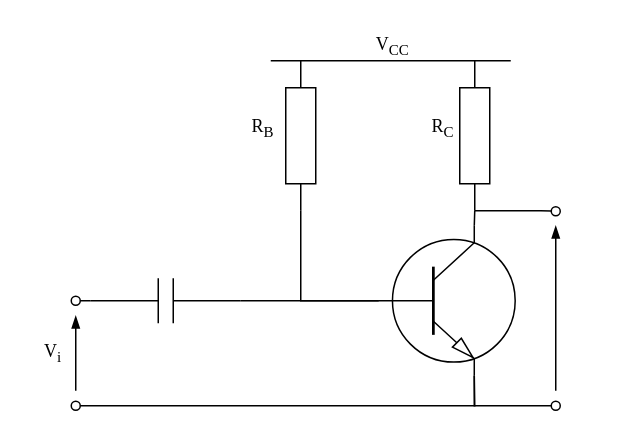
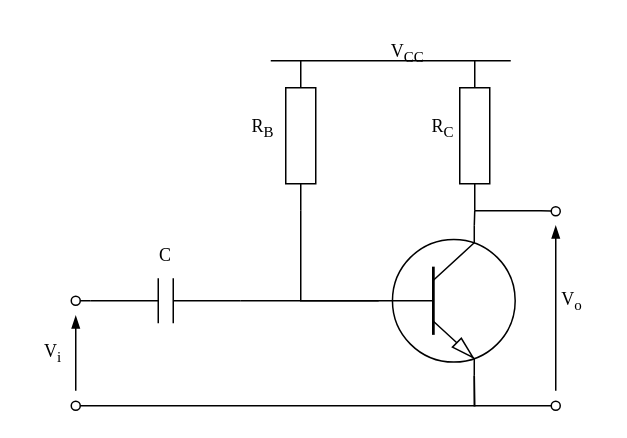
  <mxCell id="0" />
  <mxCell id="1" parent="0" />
  <mxCell id="2" style="edgeStyle=orthogonalEdgeStyle;rounded=0;orthogonalLoop=1;jettySize=auto;html=1;exitX=0.7;exitY=1;exitDx=0;exitDy=0;exitPerimeter=0;endArrow=oval;endFill=0;" edge="1" parent="1" source="3"><mxGeometry relative="1" as="geometry"><mxPoint x="370" y="270" as="targetPoint" /><Array as="points"><mxPoint x="316" y="270" /></Array></mxGeometry></mxCell>
  <mxCell id="3" value="" style="verticalLabelPosition=bottom;shadow=0;dashed=0;align=center;html=1;verticalAlign=top;shape=mxgraph.electrical.transistors.npn_transistor_1;fillColor=default;" vertex="1" parent="1"><mxGeometry x="250" y="150" width="95" height="100" as="geometry" /></mxCell>
  <mxCell id="4" style="edgeStyle=orthogonalEdgeStyle;rounded=0;orthogonalLoop=1;jettySize=auto;html=1;exitX=1;exitY=0.5;exitDx=0;exitDy=0;exitPerimeter=0;entryX=0.7;entryY=0;entryDx=0;entryDy=0;entryPerimeter=0;endArrow=none;endFill=0;" edge="1" parent="1" source="6" target="3"><mxGeometry relative="1" as="geometry" /></mxCell>
  <mxCell id="5" style="edgeStyle=orthogonalEdgeStyle;rounded=0;orthogonalLoop=1;jettySize=auto;html=1;exitX=1;exitY=0.5;exitDx=0;exitDy=0;exitPerimeter=0;endArrow=oval;endFill=0;" edge="1" parent="1" source="6"><mxGeometry relative="1" as="geometry"><mxPoint x="370" y="140.286" as="targetPoint" /><Array as="points"><mxPoint x="360" y="140" /><mxPoint x="360" y="140" /></Array></mxGeometry></mxCell>
  <mxCell id="6" value="" style="pointerEvents=1;verticalLabelPosition=bottom;shadow=0;dashed=0;align=center;html=1;verticalAlign=top;shape=mxgraph.electrical.resistors.resistor_1;rotation=90;" vertex="1" parent="1"><mxGeometry x="266" y="80" width="100" height="20" as="geometry" /></mxCell>
  <mxCell id="7" style="edgeStyle=orthogonalEdgeStyle;rounded=0;orthogonalLoop=1;jettySize=auto;html=1;exitX=1;exitY=0.5;exitDx=0;exitDy=0;exitPerimeter=0;entryX=0;entryY=0.5;entryDx=0;entryDy=0;entryPerimeter=0;endArrow=none;endFill=0;" edge="1" parent="1" source="8" target="3"><mxGeometry relative="1" as="geometry" /></mxCell>
  <mxCell id="8" value="" style="pointerEvents=1;verticalLabelPosition=bottom;shadow=0;dashed=0;align=center;html=1;verticalAlign=top;shape=mxgraph.electrical.resistors.resistor_1;rotation=90;" vertex="1" parent="1"><mxGeometry x="150" y="80" width="100" height="20" as="geometry" /></mxCell>
  <mxCell id="9" style="edgeStyle=orthogonalEdgeStyle;rounded=0;orthogonalLoop=1;jettySize=auto;html=1;exitX=1;exitY=0.5;exitDx=0;exitDy=0;exitPerimeter=0;entryX=0;entryY=0.5;entryDx=0;entryDy=0;entryPerimeter=0;endArrow=none;endFill=0;" edge="1" parent="1" source="11" target="3"><mxGeometry relative="1" as="geometry" /></mxCell>
  <mxCell id="10" style="edgeStyle=orthogonalEdgeStyle;rounded=0;orthogonalLoop=1;jettySize=auto;html=1;exitX=0;exitY=0.5;exitDx=0;exitDy=0;exitPerimeter=0;endArrow=oval;endFill=0;" edge="1" parent="1" source="11"><mxGeometry relative="1" as="geometry"><mxPoint x="50" y="200.286" as="targetPoint" /></mxGeometry></mxCell>
  <mxCell id="11" value="" style="pointerEvents=1;verticalLabelPosition=bottom;shadow=0;dashed=0;align=center;html=1;verticalAlign=top;shape=mxgraph.electrical.capacitors.capacitor_1;" vertex="1" parent="1"><mxGeometry x="60" y="185" width="100" height="30" as="geometry" /></mxCell>
  <mxCell id="12" value="" style="endArrow=oval;html=1;rounded=0;exitX=0.7;exitY=1;exitDx=0;exitDy=0;exitPerimeter=0;endFill=0;" edge="1" parent="1" source="3"><mxGeometry width="50" height="50" relative="1" as="geometry"><mxPoint x="410" y="180" as="sourcePoint" /><mxPoint x="50" y="270" as="targetPoint" /><Array as="points"><mxPoint x="316" y="270" /></Array></mxGeometry></mxCell>
  <mxCell id="13" value="" style="endArrow=blockThin;html=1;rounded=0;endFill=1;" edge="1" parent="1"><mxGeometry width="50" height="50" relative="1" as="geometry"><mxPoint x="370" y="260" as="sourcePoint" /><mxPoint x="370" y="150" as="targetPoint" /></mxGeometry></mxCell>
  <mxCell id="14" value="" style="endArrow=blockThin;html=1;rounded=0;endFill=1;" edge="1" parent="1"><mxGeometry width="50" height="50" relative="1" as="geometry"><mxPoint x="50" y="260" as="sourcePoint" /><mxPoint x="50" y="210" as="targetPoint" /></mxGeometry></mxCell>
+ <mxCell id="15" value="V&lt;sub&gt;o&lt;/sub&gt;" style="text;html=1;strokeColor=none;fillColor=none;align=center;verticalAlign=middle;whiteSpace=wrap;rounded=0;fontFamily=Charter;" vertex="1" parent="1"><mxGeometry x="366" y="185" width="30" height="30" as="geometry" /></mxCell>
  <mxCell id="16" value="V&lt;sub&gt;i&lt;/sub&gt;" style="text;html=1;strokeColor=none;fillColor=none;align=center;verticalAlign=middle;whiteSpace=wrap;rounded=0;fontFamily=Charter;" vertex="1" parent="1"><mxGeometry x="20" y="220" width="30" height="30" as="geometry" /></mxCell>
+ <mxCell id="17" value="C" style="text;html=1;strokeColor=none;fillColor=none;align=center;verticalAlign=middle;whiteSpace=wrap;rounded=0;fontFamily=Charter;" vertex="1" parent="1"><mxGeometry x="95" y="155" width="30" height="30" as="geometry" /></mxCell>
  <mxCell id="18" value="R&lt;sub&gt;B&lt;/sub&gt;" style="text;html=1;strokeColor=none;fillColor=none;align=center;verticalAlign=middle;whiteSpace=wrap;rounded=0;fontFamily=Charter;" vertex="1" parent="1"><mxGeometry x="160" y="70" width="30" height="30" as="geometry" /></mxCell>
  <mxCell id="19" value="R&lt;sub&gt;C&lt;/sub&gt;" style="text;html=1;strokeColor=none;fillColor=none;align=center;verticalAlign=middle;whiteSpace=wrap;rounded=0;fontFamily=Charter;" vertex="1" parent="1"><mxGeometry x="280" y="70" width="30" height="30" as="geometry" /></mxCell>
  <mxCell id="20" value="" style="endArrow=none;html=1;rounded=0;fontFamily=Charter;" edge="1" parent="1"><mxGeometry width="50" height="50" relative="1" as="geometry"><mxPoint x="180" y="40" as="sourcePoint" /><mxPoint x="340" y="40" as="targetPoint" /></mxGeometry></mxCell>
- <mxCell id="21" value="V&lt;sub&gt;CC&lt;/sub&gt;" style="text;html=1;strokeColor=none;fillColor=none;align=center;verticalAlign=middle;whiteSpace=wrap;rounded=0;fontFamily=Charter;" vertex="1" parent="1"><mxGeometry x="242.95" y="20" width="37.05" height="20" as="geometry" /></mxCell>
+ <mxCell id="21" value="V&lt;sub&gt;CC&lt;/sub&gt;" style="text;html=1;strokeColor=none;fillColor=none;align=center;verticalAlign=middle;whiteSpace=wrap;rounded=0;fontFamily=Charter;" vertex="1" parent="1"><mxGeometry x="252.95" y="25" width="37.05" height="20" as="geometry" /></mxCell>
